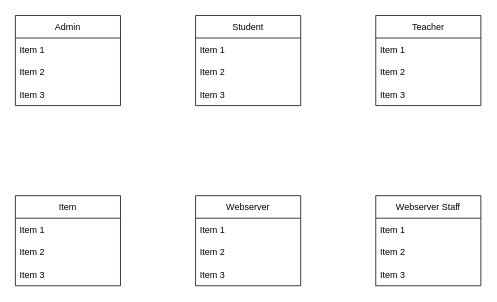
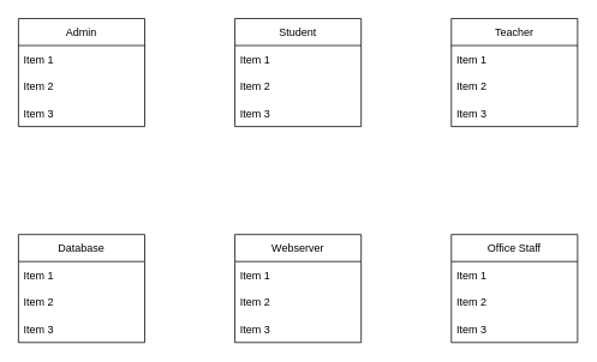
  <mxCell id="0" />
  <mxCell id="1" parent="0" />
  <mxCell id="2" value="Admin" style="swimlane;fontStyle=0;childLayout=stackLayout;horizontal=1;startSize=30;horizontalStack=0;resizeParent=1;resizeParentMax=0;resizeLast=0;collapsible=1;marginBottom=0;" vertex="1" parent="1"><mxGeometry x="20" y="20" width="140" height="120" as="geometry" /></mxCell>
  <mxCell id="3" value="Item 1" style="text;strokeColor=none;fillColor=none;align=left;verticalAlign=middle;spacingLeft=4;spacingRight=4;overflow=hidden;points=[[0,0.5],[1,0.5]];portConstraint=eastwest;rotatable=0;" vertex="1" parent="2"><mxGeometry y="30" width="140" height="30" as="geometry" /></mxCell>
  <mxCell id="4" value="Item 2" style="text;strokeColor=none;fillColor=none;align=left;verticalAlign=middle;spacingLeft=4;spacingRight=4;overflow=hidden;points=[[0,0.5],[1,0.5]];portConstraint=eastwest;rotatable=0;" vertex="1" parent="2"><mxGeometry y="60" width="140" height="30" as="geometry" /></mxCell>
  <mxCell id="5" value="Item 3" style="text;strokeColor=none;fillColor=none;align=left;verticalAlign=middle;spacingLeft=4;spacingRight=4;overflow=hidden;points=[[0,0.5],[1,0.5]];portConstraint=eastwest;rotatable=0;" vertex="1" parent="2"><mxGeometry y="90" width="140" height="30" as="geometry" /></mxCell>
  <mxCell id="6" value="Student" style="swimlane;fontStyle=0;childLayout=stackLayout;horizontal=1;startSize=30;horizontalStack=0;resizeParent=1;resizeParentMax=0;resizeLast=0;collapsible=1;marginBottom=0;" vertex="1" parent="1"><mxGeometry x="260" y="20" width="140" height="120" as="geometry" /></mxCell>
  <mxCell id="7" value="Item 1" style="text;strokeColor=none;fillColor=none;align=left;verticalAlign=middle;spacingLeft=4;spacingRight=4;overflow=hidden;points=[[0,0.5],[1,0.5]];portConstraint=eastwest;rotatable=0;" vertex="1" parent="6"><mxGeometry y="30" width="140" height="30" as="geometry" /></mxCell>
  <mxCell id="8" value="Item 2" style="text;strokeColor=none;fillColor=none;align=left;verticalAlign=middle;spacingLeft=4;spacingRight=4;overflow=hidden;points=[[0,0.5],[1,0.5]];portConstraint=eastwest;rotatable=0;" vertex="1" parent="6"><mxGeometry y="60" width="140" height="30" as="geometry" /></mxCell>
  <mxCell id="9" value="Item 3" style="text;strokeColor=none;fillColor=none;align=left;verticalAlign=middle;spacingLeft=4;spacingRight=4;overflow=hidden;points=[[0,0.5],[1,0.5]];portConstraint=eastwest;rotatable=0;" vertex="1" parent="6"><mxGeometry y="90" width="140" height="30" as="geometry" /></mxCell>
  <mxCell id="10" value="Teacher" style="swimlane;fontStyle=0;childLayout=stackLayout;horizontal=1;startSize=30;horizontalStack=0;resizeParent=1;resizeParentMax=0;resizeLast=0;collapsible=1;marginBottom=0;" vertex="1" parent="1"><mxGeometry x="500" y="20" width="140" height="120" as="geometry" /></mxCell>
  <mxCell id="11" value="Item 1" style="text;strokeColor=none;fillColor=none;align=left;verticalAlign=middle;spacingLeft=4;spacingRight=4;overflow=hidden;points=[[0,0.5],[1,0.5]];portConstraint=eastwest;rotatable=0;" vertex="1" parent="10"><mxGeometry y="30" width="140" height="30" as="geometry" /></mxCell>
  <mxCell id="12" value="Item 2" style="text;strokeColor=none;fillColor=none;align=left;verticalAlign=middle;spacingLeft=4;spacingRight=4;overflow=hidden;points=[[0,0.5],[1,0.5]];portConstraint=eastwest;rotatable=0;" vertex="1" parent="10"><mxGeometry y="60" width="140" height="30" as="geometry" /></mxCell>
  <mxCell id="13" value="Item 3" style="text;strokeColor=none;fillColor=none;align=left;verticalAlign=middle;spacingLeft=4;spacingRight=4;overflow=hidden;points=[[0,0.5],[1,0.5]];portConstraint=eastwest;rotatable=0;" vertex="1" parent="10"><mxGeometry y="90" width="140" height="30" as="geometry" /></mxCell>
- <mxCell id="14" value="Item" style="swimlane;fontStyle=0;childLayout=stackLayout;horizontal=1;startSize=30;horizontalStack=0;resizeParent=1;resizeParentMax=0;resizeLast=0;collapsible=1;marginBottom=0;" vertex="1" parent="1"><mxGeometry x="20" y="260" width="140" height="120" as="geometry" /></mxCell>
+ <mxCell id="14" value="Database" style="swimlane;fontStyle=0;childLayout=stackLayout;horizontal=1;startSize=30;horizontalStack=0;resizeParent=1;resizeParentMax=0;resizeLast=0;collapsible=1;marginBottom=0;" vertex="1" parent="1"><mxGeometry x="20" y="260" width="140" height="120" as="geometry" /></mxCell>
  <mxCell id="15" value="Item 1" style="text;strokeColor=none;fillColor=none;align=left;verticalAlign=middle;spacingLeft=4;spacingRight=4;overflow=hidden;points=[[0,0.5],[1,0.5]];portConstraint=eastwest;rotatable=0;" vertex="1" parent="14"><mxGeometry y="30" width="140" height="30" as="geometry" /></mxCell>
  <mxCell id="16" value="Item 2" style="text;strokeColor=none;fillColor=none;align=left;verticalAlign=middle;spacingLeft=4;spacingRight=4;overflow=hidden;points=[[0,0.5],[1,0.5]];portConstraint=eastwest;rotatable=0;" vertex="1" parent="14"><mxGeometry y="60" width="140" height="30" as="geometry" /></mxCell>
  <mxCell id="17" value="Item 3" style="text;strokeColor=none;fillColor=none;align=left;verticalAlign=middle;spacingLeft=4;spacingRight=4;overflow=hidden;points=[[0,0.5],[1,0.5]];portConstraint=eastwest;rotatable=0;" vertex="1" parent="14"><mxGeometry y="90" width="140" height="30" as="geometry" /></mxCell>
  <mxCell id="18" value="Webserver" style="swimlane;fontStyle=0;childLayout=stackLayout;horizontal=1;startSize=30;horizontalStack=0;resizeParent=1;resizeParentMax=0;resizeLast=0;collapsible=1;marginBottom=0;" vertex="1" parent="1"><mxGeometry x="260" y="260" width="140" height="120" as="geometry" /></mxCell>
  <mxCell id="19" value="Item 1" style="text;strokeColor=none;fillColor=none;align=left;verticalAlign=middle;spacingLeft=4;spacingRight=4;overflow=hidden;points=[[0,0.5],[1,0.5]];portConstraint=eastwest;rotatable=0;" vertex="1" parent="18"><mxGeometry y="30" width="140" height="30" as="geometry" /></mxCell>
  <mxCell id="20" value="Item 2" style="text;strokeColor=none;fillColor=none;align=left;verticalAlign=middle;spacingLeft=4;spacingRight=4;overflow=hidden;points=[[0,0.5],[1,0.5]];portConstraint=eastwest;rotatable=0;" vertex="1" parent="18"><mxGeometry y="60" width="140" height="30" as="geometry" /></mxCell>
  <mxCell id="21" value="Item 3" style="text;strokeColor=none;fillColor=none;align=left;verticalAlign=middle;spacingLeft=4;spacingRight=4;overflow=hidden;points=[[0,0.5],[1,0.5]];portConstraint=eastwest;rotatable=0;" vertex="1" parent="18"><mxGeometry y="90" width="140" height="30" as="geometry" /></mxCell>
- <mxCell id="22" value="Webserver Staff" style="swimlane;fontStyle=0;childLayout=stackLayout;horizontal=1;startSize=30;horizontalStack=0;resizeParent=1;resizeParentMax=0;resizeLast=0;collapsible=1;marginBottom=0;" vertex="1" parent="1"><mxGeometry x="500" y="260" width="140" height="120" as="geometry" /></mxCell>
+ <mxCell id="22" value="Office Staff" style="swimlane;fontStyle=0;childLayout=stackLayout;horizontal=1;startSize=30;horizontalStack=0;resizeParent=1;resizeParentMax=0;resizeLast=0;collapsible=1;marginBottom=0;" vertex="1" parent="1"><mxGeometry x="500" y="260" width="140" height="120" as="geometry" /></mxCell>
  <mxCell id="23" value="Item 1" style="text;strokeColor=none;fillColor=none;align=left;verticalAlign=middle;spacingLeft=4;spacingRight=4;overflow=hidden;points=[[0,0.5],[1,0.5]];portConstraint=eastwest;rotatable=0;" vertex="1" parent="22"><mxGeometry y="30" width="140" height="30" as="geometry" /></mxCell>
  <mxCell id="24" value="Item 2" style="text;strokeColor=none;fillColor=none;align=left;verticalAlign=middle;spacingLeft=4;spacingRight=4;overflow=hidden;points=[[0,0.5],[1,0.5]];portConstraint=eastwest;rotatable=0;" vertex="1" parent="22"><mxGeometry y="60" width="140" height="30" as="geometry" /></mxCell>
  <mxCell id="25" value="Item 3" style="text;strokeColor=none;fillColor=none;align=left;verticalAlign=middle;spacingLeft=4;spacingRight=4;overflow=hidden;points=[[0,0.5],[1,0.5]];portConstraint=eastwest;rotatable=0;" vertex="1" parent="22"><mxGeometry y="90" width="140" height="30" as="geometry" /></mxCell>
